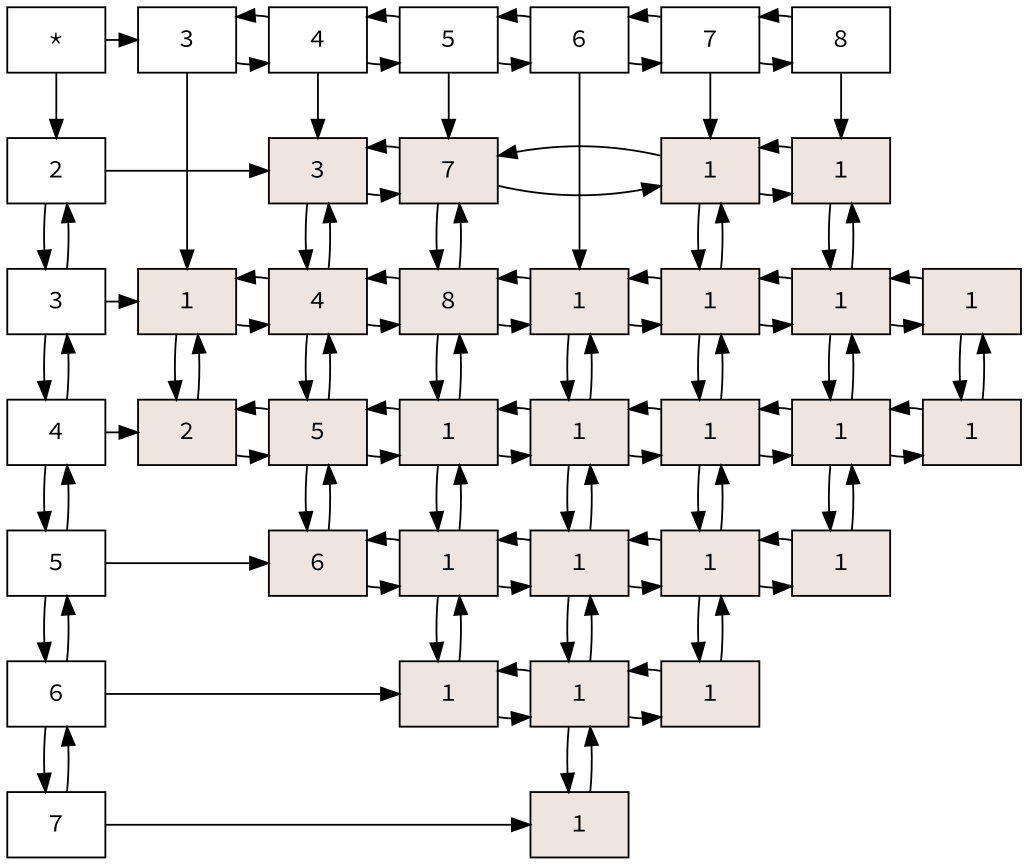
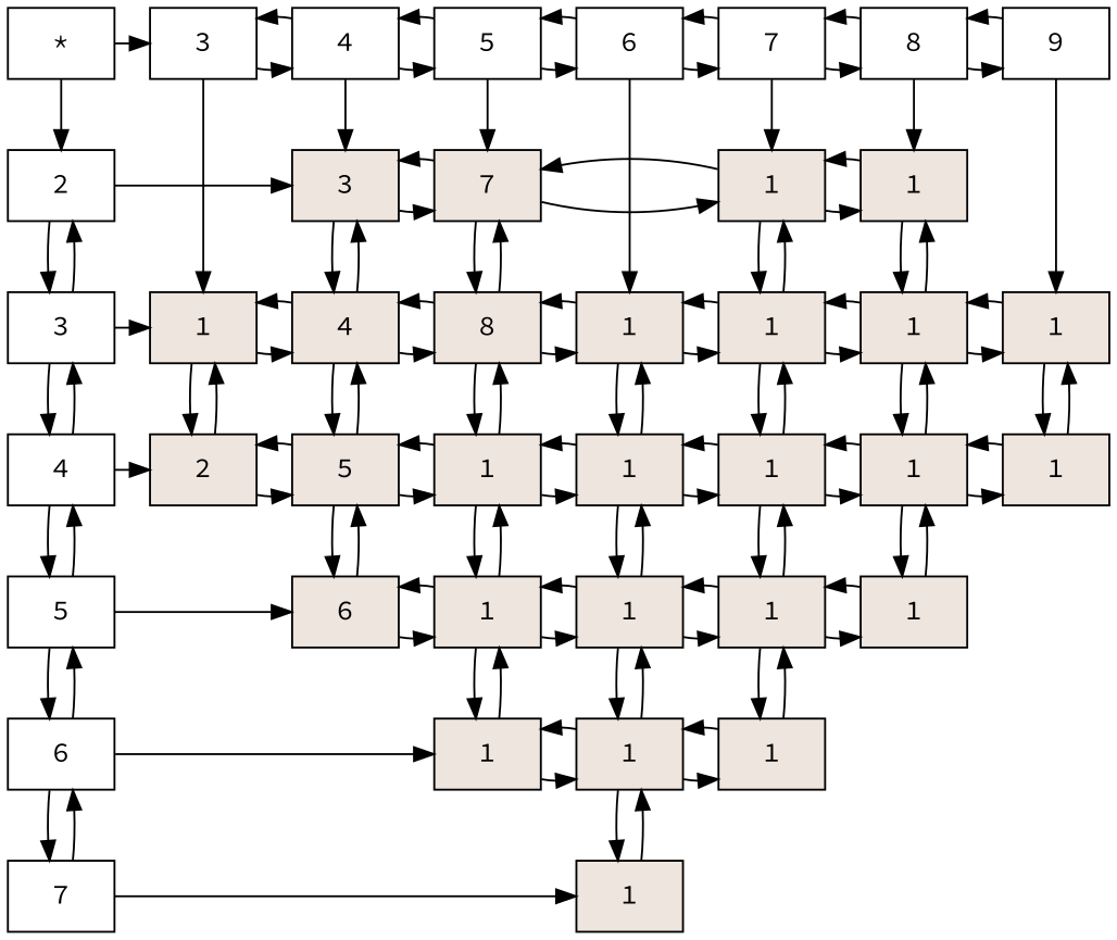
  digraph {
    fontname="Source Code Pro"
    node [group=1 shape=box fontname="Source Code Pro" fillcolor=seashell2 style=filled]
    edge [fontname="Source Code Pro"]
    n1 [label="*" fillcolor="" style=""]
    n2 [group=5 label=3 fillcolor="" style=""]
    n3 [group=6 label=4 fillcolor="" style=""]
    n4 [group=7 label=5 fillcolor="" style=""]
    n5 [group=8 label=6 fillcolor="" style=""]
    n6 [group=9 label=7 fillcolor="" style=""]
    n7 [group=10 label=8 fillcolor="" style=""]
+   n8 [group=11 label=9 fillcolor="" style=""]
    n9 [label=2 fillcolor="" style=""]
    n10 [group=6 label=3]
    n11 [group=7 label=7]
    n12 [group=9 label=1]
    n13 [group=10 label=1]
    n14 [label=3 fillcolor="" style=""]
    n15 [group=5 label=1]
    n16 [group=6 label=4]
    n17 [group=7 label=8]
    n18 [group=8 label=1]
    n19 [group=9 label=1]
    n20 [group=10 label=1]
    n21 [group=11 label=1]
    n22 [label=4 fillcolor="" style=""]
    n23 [group=5 label=2]
    n24 [group=6 label=5]
    n25 [group=7 label=1]
    n26 [group=8 label=1]
    n27 [group=9 label=1]
    n28 [group=10 label=1]
    n29 [group=11 label=1]
    n30 [label=5 fillcolor="" style=""]
    n31 [group=6 label=6]
    n32 [group=7 label=1]
    n33 [group=8 label=1]
    n34 [group=9 label=1]
    n35 [group=10 label=1]
    n36 [label=6 fillcolor="" style=""]
    n37 [group=7 label=1]
    n38 [group=8 label=1]
    n39 [group=9 label=1]
    n40 [label=7 fillcolor="" style=""]
    n41 [group=8 label=1]
    subgraph sub_1 {
      rank=same
      n1
      n2
      n3
      n4
      n5
      n6
      n7
+     n8
    }
    subgraph sub_2 {
      rank=same
      n9
      n10
      n11
      n12
      n13
    }
    subgraph sub_3 {
      rank=same
      n14
      n15
      n16
      n17
      n18
      n19
      n20
      n21
    }
    subgraph sub_4 {
      rank=same
      n22
      n23
      n24
      n25
      n26
      n27
      n28
      n29
    }
    subgraph sub_5 {
      rank=same
      n30
      n31
      n32
      n33
      n34
      n35
    }
    subgraph sub_6 {
      rank=same
      n36
      n37
      n38
      n39
    }
    subgraph sub_7 {
      rank=same
      n40
      n41
    }
    n1 -> n2
    n1 -> n9
    n2 -> n3
    n2 -> n15
    n3 -> n2
    n3 -> n4
    n3 -> n10
    n4 -> n3
    n4 -> n5
    n4 -> n11
    n5 -> n4
    n5 -> n6
    n5 -> n18
    n6 -> n5
    n6 -> n7
    n6 -> n12
    n7 -> n6
+   n7 -> n8
    n7 -> n13
+   n8 -> n7
+   n8 -> n21
    n9 -> n10
    n9 -> n14
    n10 -> n11
    n10 -> n16
    n11 -> n10
    n11 -> n12
    n11 -> n17
    n12 -> n11
    n12 -> n13
    n12 -> n19
    n13 -> n12
    n13 -> n20
    n14 -> n9
    n14 -> n15
    n14 -> n22
    n15 -> n16
    n15 -> n23
    n16 -> n10
    n16 -> n15
    n16 -> n17
    n16 -> n24
    n17 -> n11
    n17 -> n16
    n17 -> n18
    n17 -> n25
    n18 -> n17
    n18 -> n19
    n18 -> n26
    n19 -> n12
    n19 -> n18
    n19 -> n20
    n19 -> n27
    n20 -> n13
    n20 -> n19
    n20 -> n21
    n20 -> n28
    n21 -> n20
    n21 -> n29
    n22 -> n14
    n22 -> n23
    n22 -> n30
    n23 -> n15
    n23 -> n24
    n24 -> n16
    n24 -> n23
    n24 -> n25
    n24 -> n31
    n25 -> n17
    n25 -> n24
    n25 -> n26
    n25 -> n32
    n26 -> n18
    n26 -> n25
    n26 -> n27
    n26 -> n33
    n27 -> n19
    n27 -> n26
    n27 -> n28
    n27 -> n34
    n28 -> n20
    n28 -> n27
    n28 -> n29
    n28 -> n35
    n29 -> n21
    n29 -> n28
    n30 -> n22
    n30 -> n31
    n30 -> n36
    n31 -> n24
    n31 -> n32
    n32 -> n25
    n32 -> n31
    n32 -> n33
    n32 -> n37
    n33 -> n26
    n33 -> n32
    n33 -> n34
    n33 -> n38
    n34 -> n27
    n34 -> n33
    n34 -> n35
    n34 -> n39
    n35 -> n28
    n35 -> n34
    n36 -> n30
    n36 -> n37
    n36 -> n40
    n37 -> n32
    n37 -> n38
    n38 -> n33
    n38 -> n37
    n38 -> n39
    n38 -> n41
    n39 -> n34
    n39 -> n38
    n40 -> n36
    n40 -> n41
    n41 -> n38
  }
